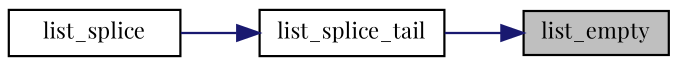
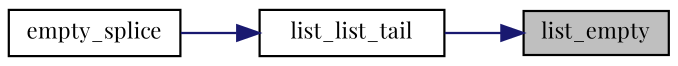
  digraph {
    fontname="Playfair Display"
    rankdir=RL
    node [color=black fontname="Playfair Display" fontsize=10 shape=record]
    edge [color=midnightblue dir=back fontname="Playfair Display" fontsize=10 labelfontname=Helvetica labelfontsize=10 style=solid]
    n1 [fillcolor=grey75 fontcolor=black height=0.2 label=list_empty style=filled width=0.4]
-   n2 [height=0.2 label=list_splice_tail width=0.4]
-   n3 [height=0.2 label=list_splice width=0.4]
+   n2 [height=0.2 label=list_list_tail width=0.4]
+   n3 [height=0.2 label=empty_splice width=0.4]
    n1 -> n2
    n2 -> n3
  }
